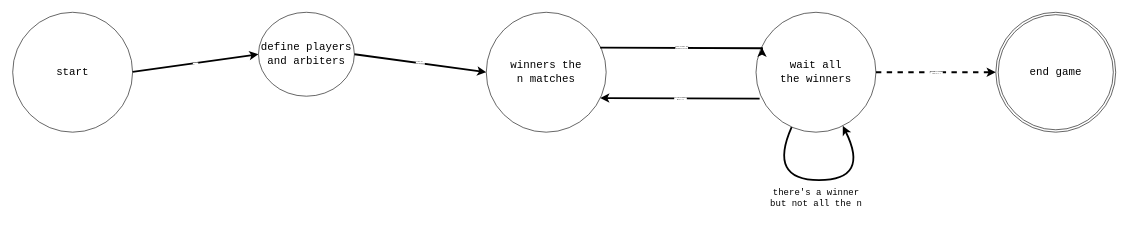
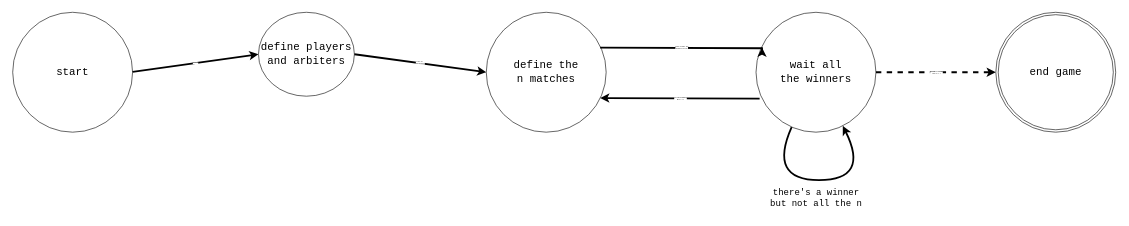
  <mxCell id="0" />
  <mxCell id="1" parent="0" />
  <mxCell id="2" value="&lt;font style=&quot;font-size: 18px;&quot;&gt;start&lt;/font&gt;" style="ellipse;whiteSpace=wrap;html=1;aspect=fixed;fontFamily=Courier New;" vertex="1" parent="1"><mxGeometry x="20" y="20" width="200" height="200" as="geometry" /></mxCell>
  <mxCell id="3" value="" style="endArrow=classic;html=1;rounded=0;fontFamily=Courier New;fontSize=15;strokeWidth=3;entryX=0;entryY=0.5;entryDx=0;entryDy=0;" edge="1" parent="1" target="5"><mxGeometry relative="1" as="geometry"><mxPoint x="220" y="119.5" as="sourcePoint" /><mxPoint x="480" y="120" as="targetPoint" /><Array as="points" /></mxGeometry></mxCell>
  <mxCell id="4" value="&lt;div&gt;Register&lt;/div&gt;" style="edgeLabel;resizable=0;html=1;align=center;verticalAlign=middle;fontFamily=Courier New;fontSize=2;" connectable="0" vertex="1" parent="3"><mxGeometry relative="1" as="geometry" /></mxCell>
  <mxCell id="5" value="&lt;div style=&quot;font-size: 18px;&quot;&gt;&lt;font style=&quot;font-size: 18px;&quot;&gt;define players&lt;/font&gt;&lt;/div&gt;&lt;div style=&quot;font-size: 18px;&quot;&gt;&lt;font style=&quot;font-size: 18px;&quot;&gt;and arbiters&lt;br&gt;&lt;/font&gt;&lt;/div&gt;" style="ellipse;whiteSpace=wrap;html=1;aspect=fixed;fontFamily=Courier New;" vertex="1" parent="1"><mxGeometry x="430" y="20" width="160" height="140" as="geometry" /></mxCell>
  <mxCell id="6" value="&lt;div&gt;&lt;font style=&quot;font-size: 18px;&quot;&gt;&lt;br&gt;&lt;/font&gt;&lt;/div&gt;" style="text;whiteSpace=wrap;html=1;fontSize=18;fontFamily=Courier New;" vertex="1" parent="1"><mxGeometry x="750" y="70" width="30" height="50" as="geometry" /></mxCell>
- <mxCell id="7" value="&lt;div style=&quot;font-size: 18px;&quot;&gt;&lt;font style=&quot;font-size: 18px;&quot;&gt;winners the&lt;/font&gt;&lt;/div&gt;&lt;div style=&quot;font-size: 18px;&quot;&gt;&lt;font style=&quot;font-size: 18px;&quot;&gt;n matches&lt;/font&gt;&lt;br&gt;&lt;/div&gt;" style="ellipse;whiteSpace=wrap;html=1;aspect=fixed;fontFamily=Courier New;" vertex="1" parent="1"><mxGeometry x="810" y="20" width="200" height="200" as="geometry" /></mxCell>
+ <mxCell id="7" value="&lt;div style=&quot;font-size: 18px;&quot;&gt;&lt;font style=&quot;font-size: 18px;&quot;&gt;define the&lt;/font&gt;&lt;/div&gt;&lt;div style=&quot;font-size: 18px;&quot;&gt;&lt;font style=&quot;font-size: 18px;&quot;&gt;n matches&lt;/font&gt;&lt;br&gt;&lt;/div&gt;" style="ellipse;whiteSpace=wrap;html=1;aspect=fixed;fontFamily=Courier New;" vertex="1" parent="1"><mxGeometry x="810" y="20" width="200" height="200" as="geometry" /></mxCell>
  <mxCell id="8" value="" style="endArrow=classic;html=1;rounded=0;fontFamily=Courier New;fontSize=15;strokeWidth=3;exitX=1;exitY=0.5;exitDx=0;exitDy=0;entryX=0;entryY=0.5;entryDx=0;entryDy=0;" edge="1" parent="1" source="5" target="7"><mxGeometry relative="1" as="geometry"><mxPoint x="680" y="119.5" as="sourcePoint" /><mxPoint x="940" y="120" as="targetPoint" /><Array as="points" /></mxGeometry></mxCell>
  <mxCell id="9" value="&lt;div&gt;Get all&lt;/div&gt;&lt;div&gt;participants&lt;br&gt;&lt;/div&gt;" style="edgeLabel;resizable=0;html=1;align=center;verticalAlign=middle;fontFamily=Courier New;fontSize=2;" connectable="0" vertex="1" parent="8"><mxGeometry relative="1" as="geometry" /></mxCell>
  <mxCell id="10" value="&lt;div style=&quot;font-size: 18px;&quot;&gt;&lt;font style=&quot;font-size: 18px;&quot;&gt;wait all&lt;/font&gt;&lt;/div&gt;&lt;div style=&quot;font-size: 18px;&quot;&gt;&lt;font style=&quot;font-size: 18px;&quot;&gt;the winners&lt;br&gt;&lt;/font&gt;&lt;/div&gt;" style="ellipse;whiteSpace=wrap;html=1;aspect=fixed;fontFamily=Courier New;" vertex="1" parent="1"><mxGeometry x="1260" y="20" width="200" height="200" as="geometry" /></mxCell>
  <mxCell id="11" value="" style="endArrow=classic;html=1;rounded=0;fontFamily=Courier New;fontSize=15;strokeWidth=3;exitX=0.95;exitY=0.295;exitDx=0;exitDy=0;exitPerimeter=0;entryX=0.05;entryY=0.295;entryDx=0;entryDy=0;entryPerimeter=0;" edge="1" parent="1" source="7" target="10"><mxGeometry relative="1" as="geometry"><mxPoint x="1130" y="80" as="sourcePoint" /><mxPoint x="1360" y="80" as="targetPoint" /><Array as="points"><mxPoint x="1270" y="80" /></Array></mxGeometry></mxCell>
  <mxCell id="12" value="&lt;div&gt;notify players and&lt;/div&gt;&lt;div&gt;arbiters to play&lt;/div&gt;" style="edgeLabel;resizable=0;html=1;align=center;verticalAlign=middle;fontFamily=Courier New;fontSize=2;" connectable="0" vertex="1" parent="11"><mxGeometry relative="1" as="geometry" /></mxCell>
  <mxCell id="13" value="" style="endArrow=classic;html=1;rounded=0;fontFamily=Courier New;fontSize=15;strokeWidth=3;entryX=0.95;entryY=0.715;entryDx=0;entryDy=0;entryPerimeter=0;exitX=0.03;exitY=0.72;exitDx=0;exitDy=0;exitPerimeter=0;" edge="1" parent="1" source="10" target="7"><mxGeometry relative="1" as="geometry"><mxPoint x="1450" y="163" as="sourcePoint" /><mxPoint x="1130" y="160" as="targetPoint" /><Array as="points" /></mxGeometry></mxCell>
  <mxCell id="14" value="&lt;div&gt;all the n winners&lt;/div&gt;&lt;div&gt;with n &amp;gt; 1&lt;br&gt;&lt;/div&gt;" style="edgeLabel;resizable=0;html=1;align=center;verticalAlign=middle;fontFamily=Courier New;fontSize=2;" connectable="0" vertex="1" parent="13"><mxGeometry relative="1" as="geometry" /></mxCell>
  <mxCell id="15" value="" style="endArrow=classic;html=1;rounded=0;fontFamily=Courier New;fontSize=15;strokeWidth=3;exitX=1;exitY=0.5;exitDx=0;exitDy=0;entryX=0;entryY=0.5;entryDx=0;entryDy=0;dashed=1;" edge="1" parent="1" source="10" target="17"><mxGeometry relative="1" as="geometry"><mxPoint x="2070" y="133" as="sourcePoint" /><mxPoint x="1840" y="120" as="targetPoint" /><Array as="points" /></mxGeometry></mxCell>
  <mxCell id="16" value="&lt;div&gt;all the n winners&lt;/div&gt;&lt;div&gt;with n == 1&lt;br&gt;&lt;/div&gt;" style="edgeLabel;resizable=0;html=1;align=center;verticalAlign=middle;fontFamily=Courier New;fontSize=2;" connectable="0" vertex="1" parent="15"><mxGeometry relative="1" as="geometry" /></mxCell>
  <mxCell id="17" value="end game" style="ellipse;shape=doubleEllipse;whiteSpace=wrap;html=1;aspect=fixed;fontFamily=Courier New;fontSize=18;" vertex="1" parent="1"><mxGeometry x="1660" y="20" width="200" height="200" as="geometry" /></mxCell>
  <mxCell id="18" value="" style="curved=1;endArrow=classic;html=1;rounded=0;fontFamily=Courier New;fontSize=18;strokeWidth=3;" edge="1" parent="1" source="10" target="10"><mxGeometry width="50" height="50" relative="1" as="geometry"><mxPoint x="1390" y="200" as="sourcePoint" /><mxPoint x="1440" y="150" as="targetPoint" /><Array as="points"><mxPoint x="1280" y="300" /><mxPoint x="1450" y="300" /></Array></mxGeometry></mxCell>
  <mxCell id="19" value="&lt;div style=&quot;font-size: 15px;&quot;&gt;&lt;font style=&quot;font-size: 15px;&quot; face=&quot;Courier New&quot;&gt;there's a winner&lt;/font&gt;&lt;/div&gt;&lt;div style=&quot;font-size: 15px;&quot;&gt;&lt;font style=&quot;font-size: 15px;&quot; face=&quot;Courier New&quot;&gt;but not all the n&lt;br style=&quot;font-size: 15px;&quot;&gt;&lt;/font&gt;&lt;/div&gt;" style="text;html=1;align=center;verticalAlign=middle;resizable=0;points=[];autosize=1;strokeColor=none;fillColor=none;fontSize=15;fontFamily=Courier New;" vertex="1" parent="1"><mxGeometry x="1270" y="305" width="180" height="50" as="geometry" /></mxCell>
